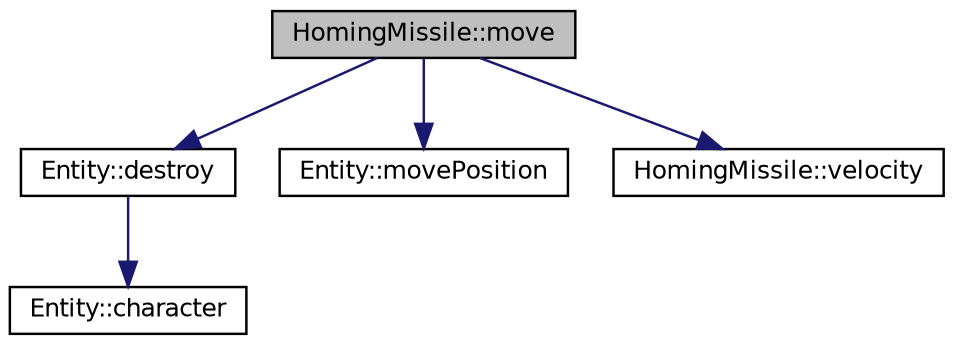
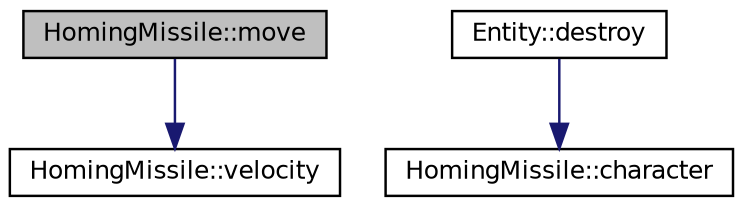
  digraph {
    rankdir=TB
    node [color=black fillcolor=white fontname=Helvetica fontsize=10 shape=record style=filled]
    edge [color=midnightblue fontname=Helvetica fontsize=10 labelfontname=Helvetica labelfontsize=10 style=solid]
    n1 [fillcolor=grey75 fontcolor=black height=0.2 label="HomingMissile::move" width=0.4]
    n2 [height=0.2 label="Entity::destroy" width=0.4]
-   n3 [height=0.2 label="Entity::movePosition" width=0.4]
    n4 [height=0.2 label="HomingMissile::velocity" width=0.4]
-   n5 [height=0.2 label="Entity::character" width=0.4]
-   n1 -> n2
-   n1 -> n3
+   n5 [height=0.2 label="HomingMissile::character" width=0.4]
    n1 -> n4
    n2 -> n5
  }
